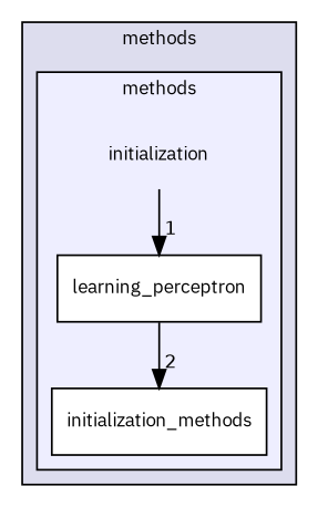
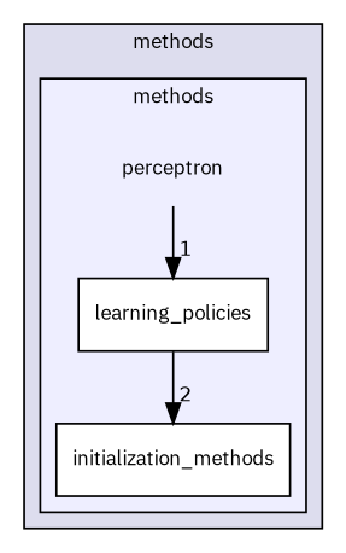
  digraph {
    compound=true
    fontname="IBM Plex Sans"
    node [fontname="IBM Plex Sans" fontsize=10 shape=box color=black fillcolor=white style=filled]
    edge [fontname="IBM Plex Sans" labeldistance=1.5 labelfontname=Helvetica labelfontsize=10]
-   n1 [label=initialization shape=plaintext color="" fillcolor="" style=""]
+   n1 [label=perceptron shape=plaintext color="" fillcolor="" style=""]
    n2 [label=initialization_methods]
-   n3 [label=learning_perceptron]
+   n3 [label=learning_policies]
    subgraph cluster_1 {
      bgcolor="#ddddee"
      fontsize=10
      label=methods
      pencolor=black
      subgraph cluster_2 {
        bgcolor="#eeeeff"
        fontsize=10
        label=methods
        pencolor=black
        n1
        n2
        n3
      }
    }
    n1 -> n3 [headlabel=1]
    n3 -> n2 [headlabel=2]
  }
